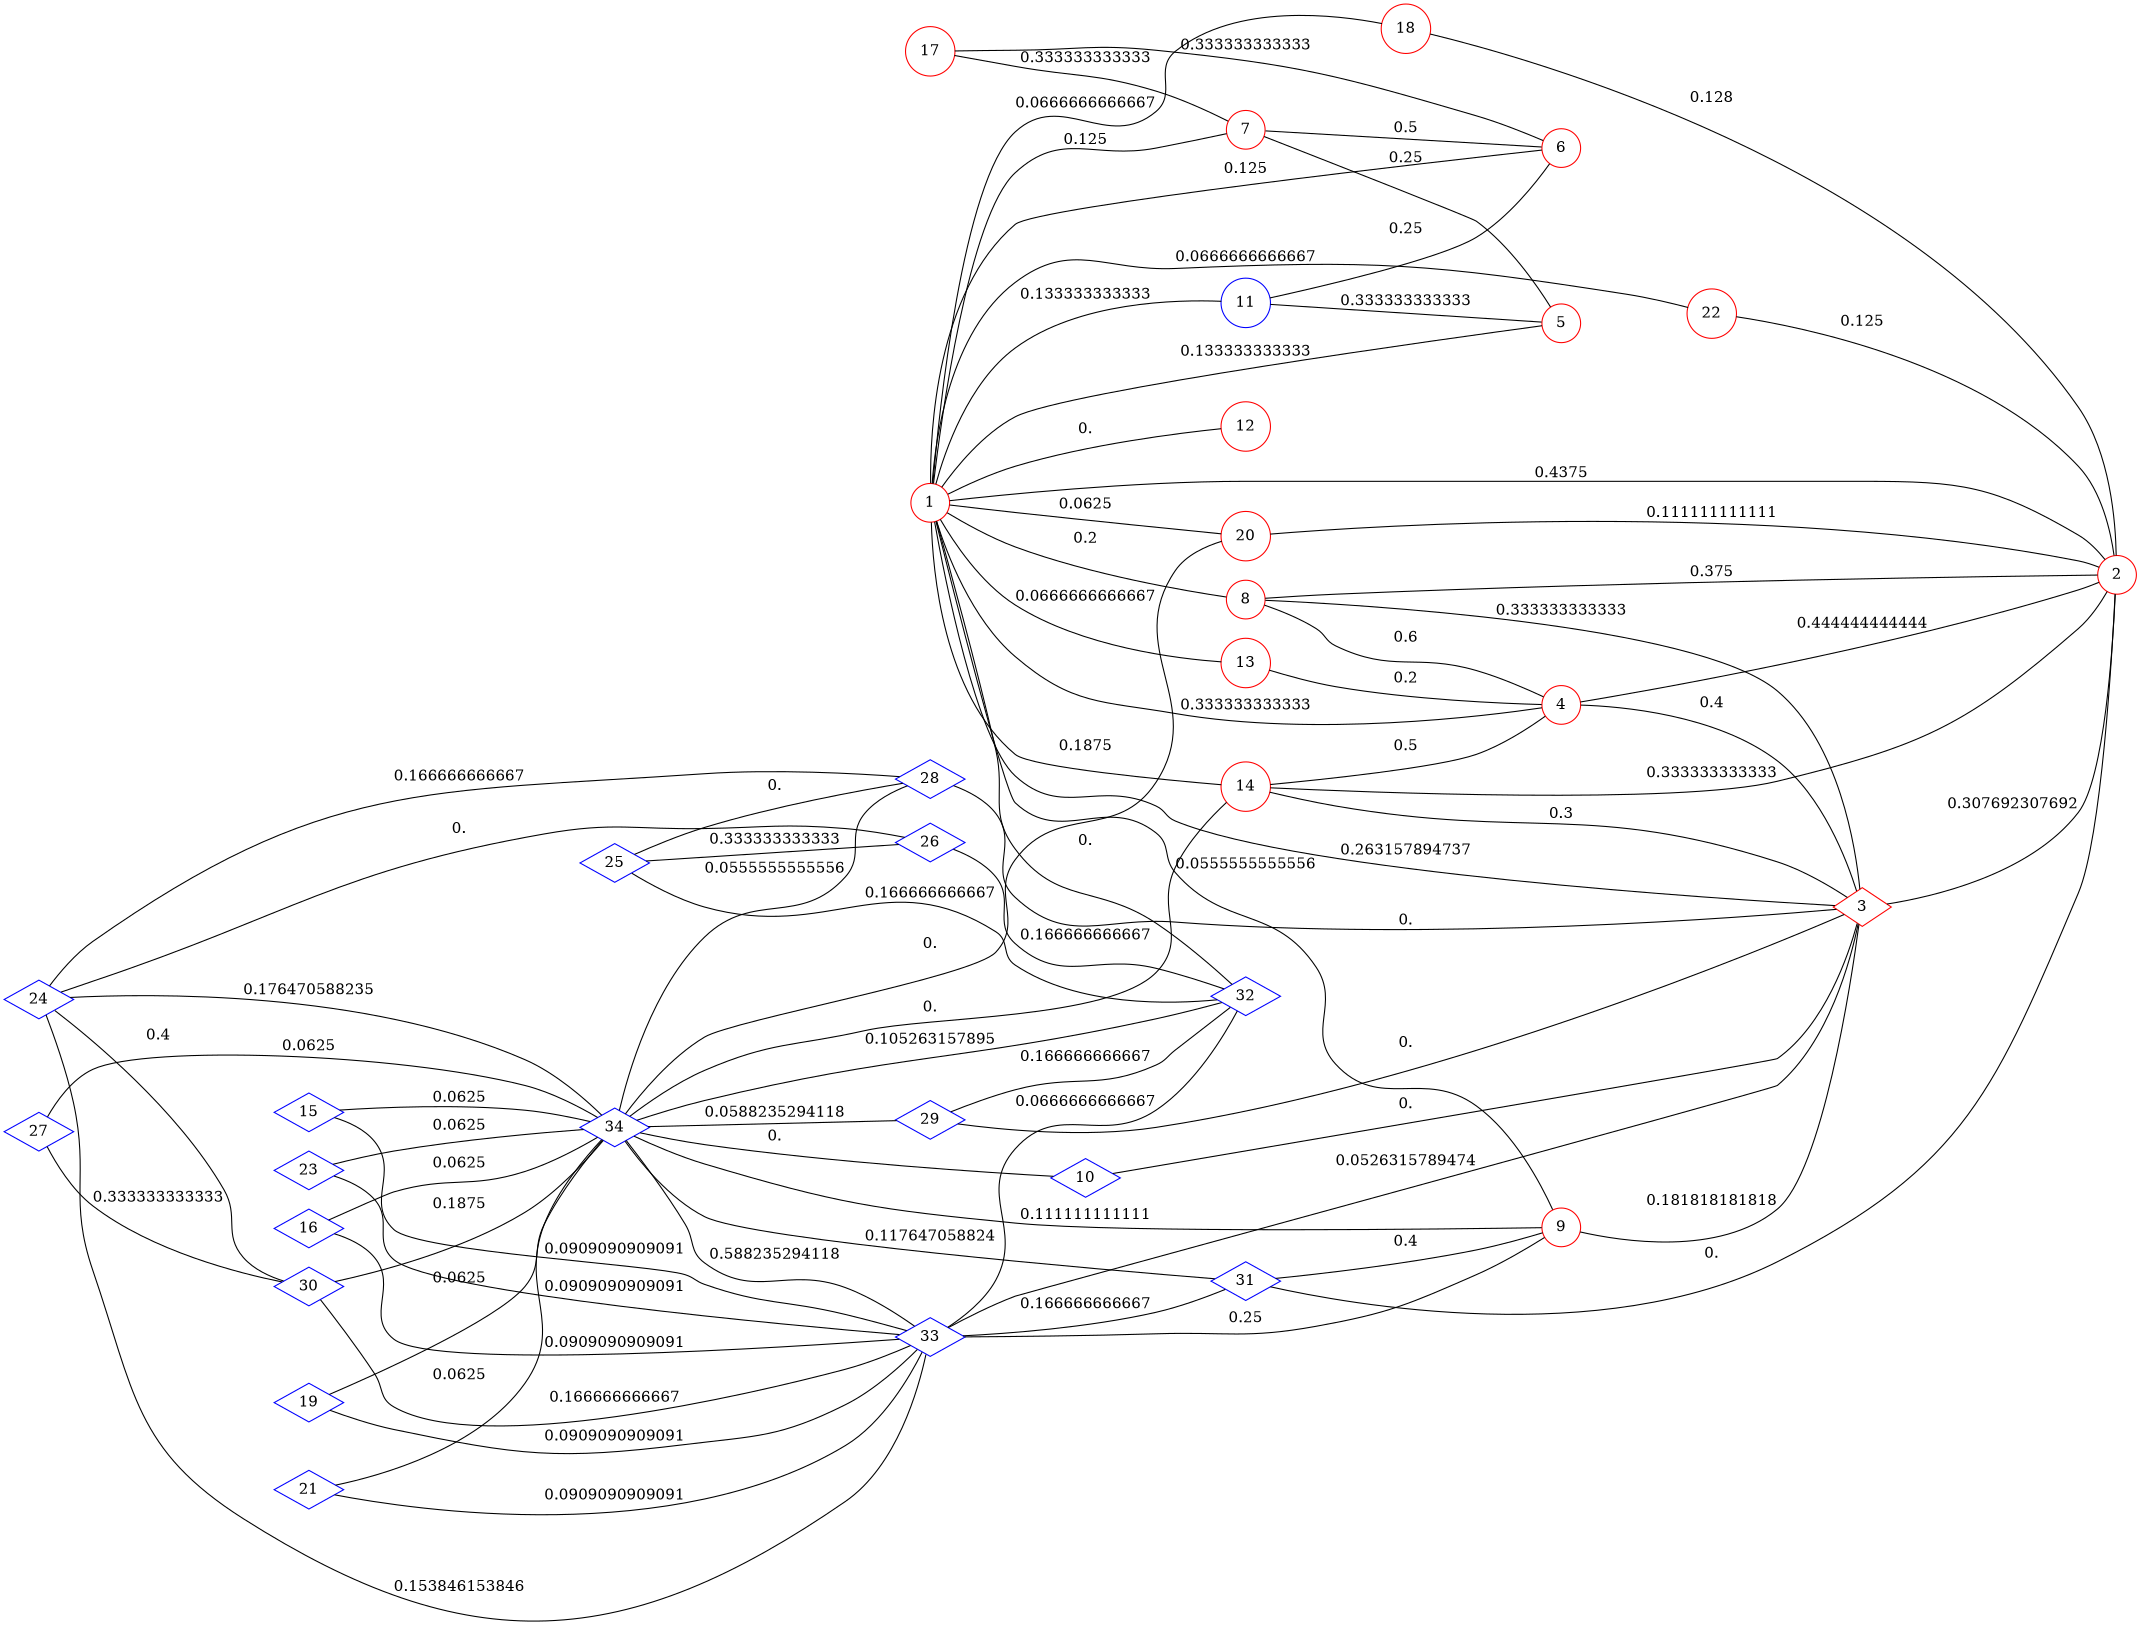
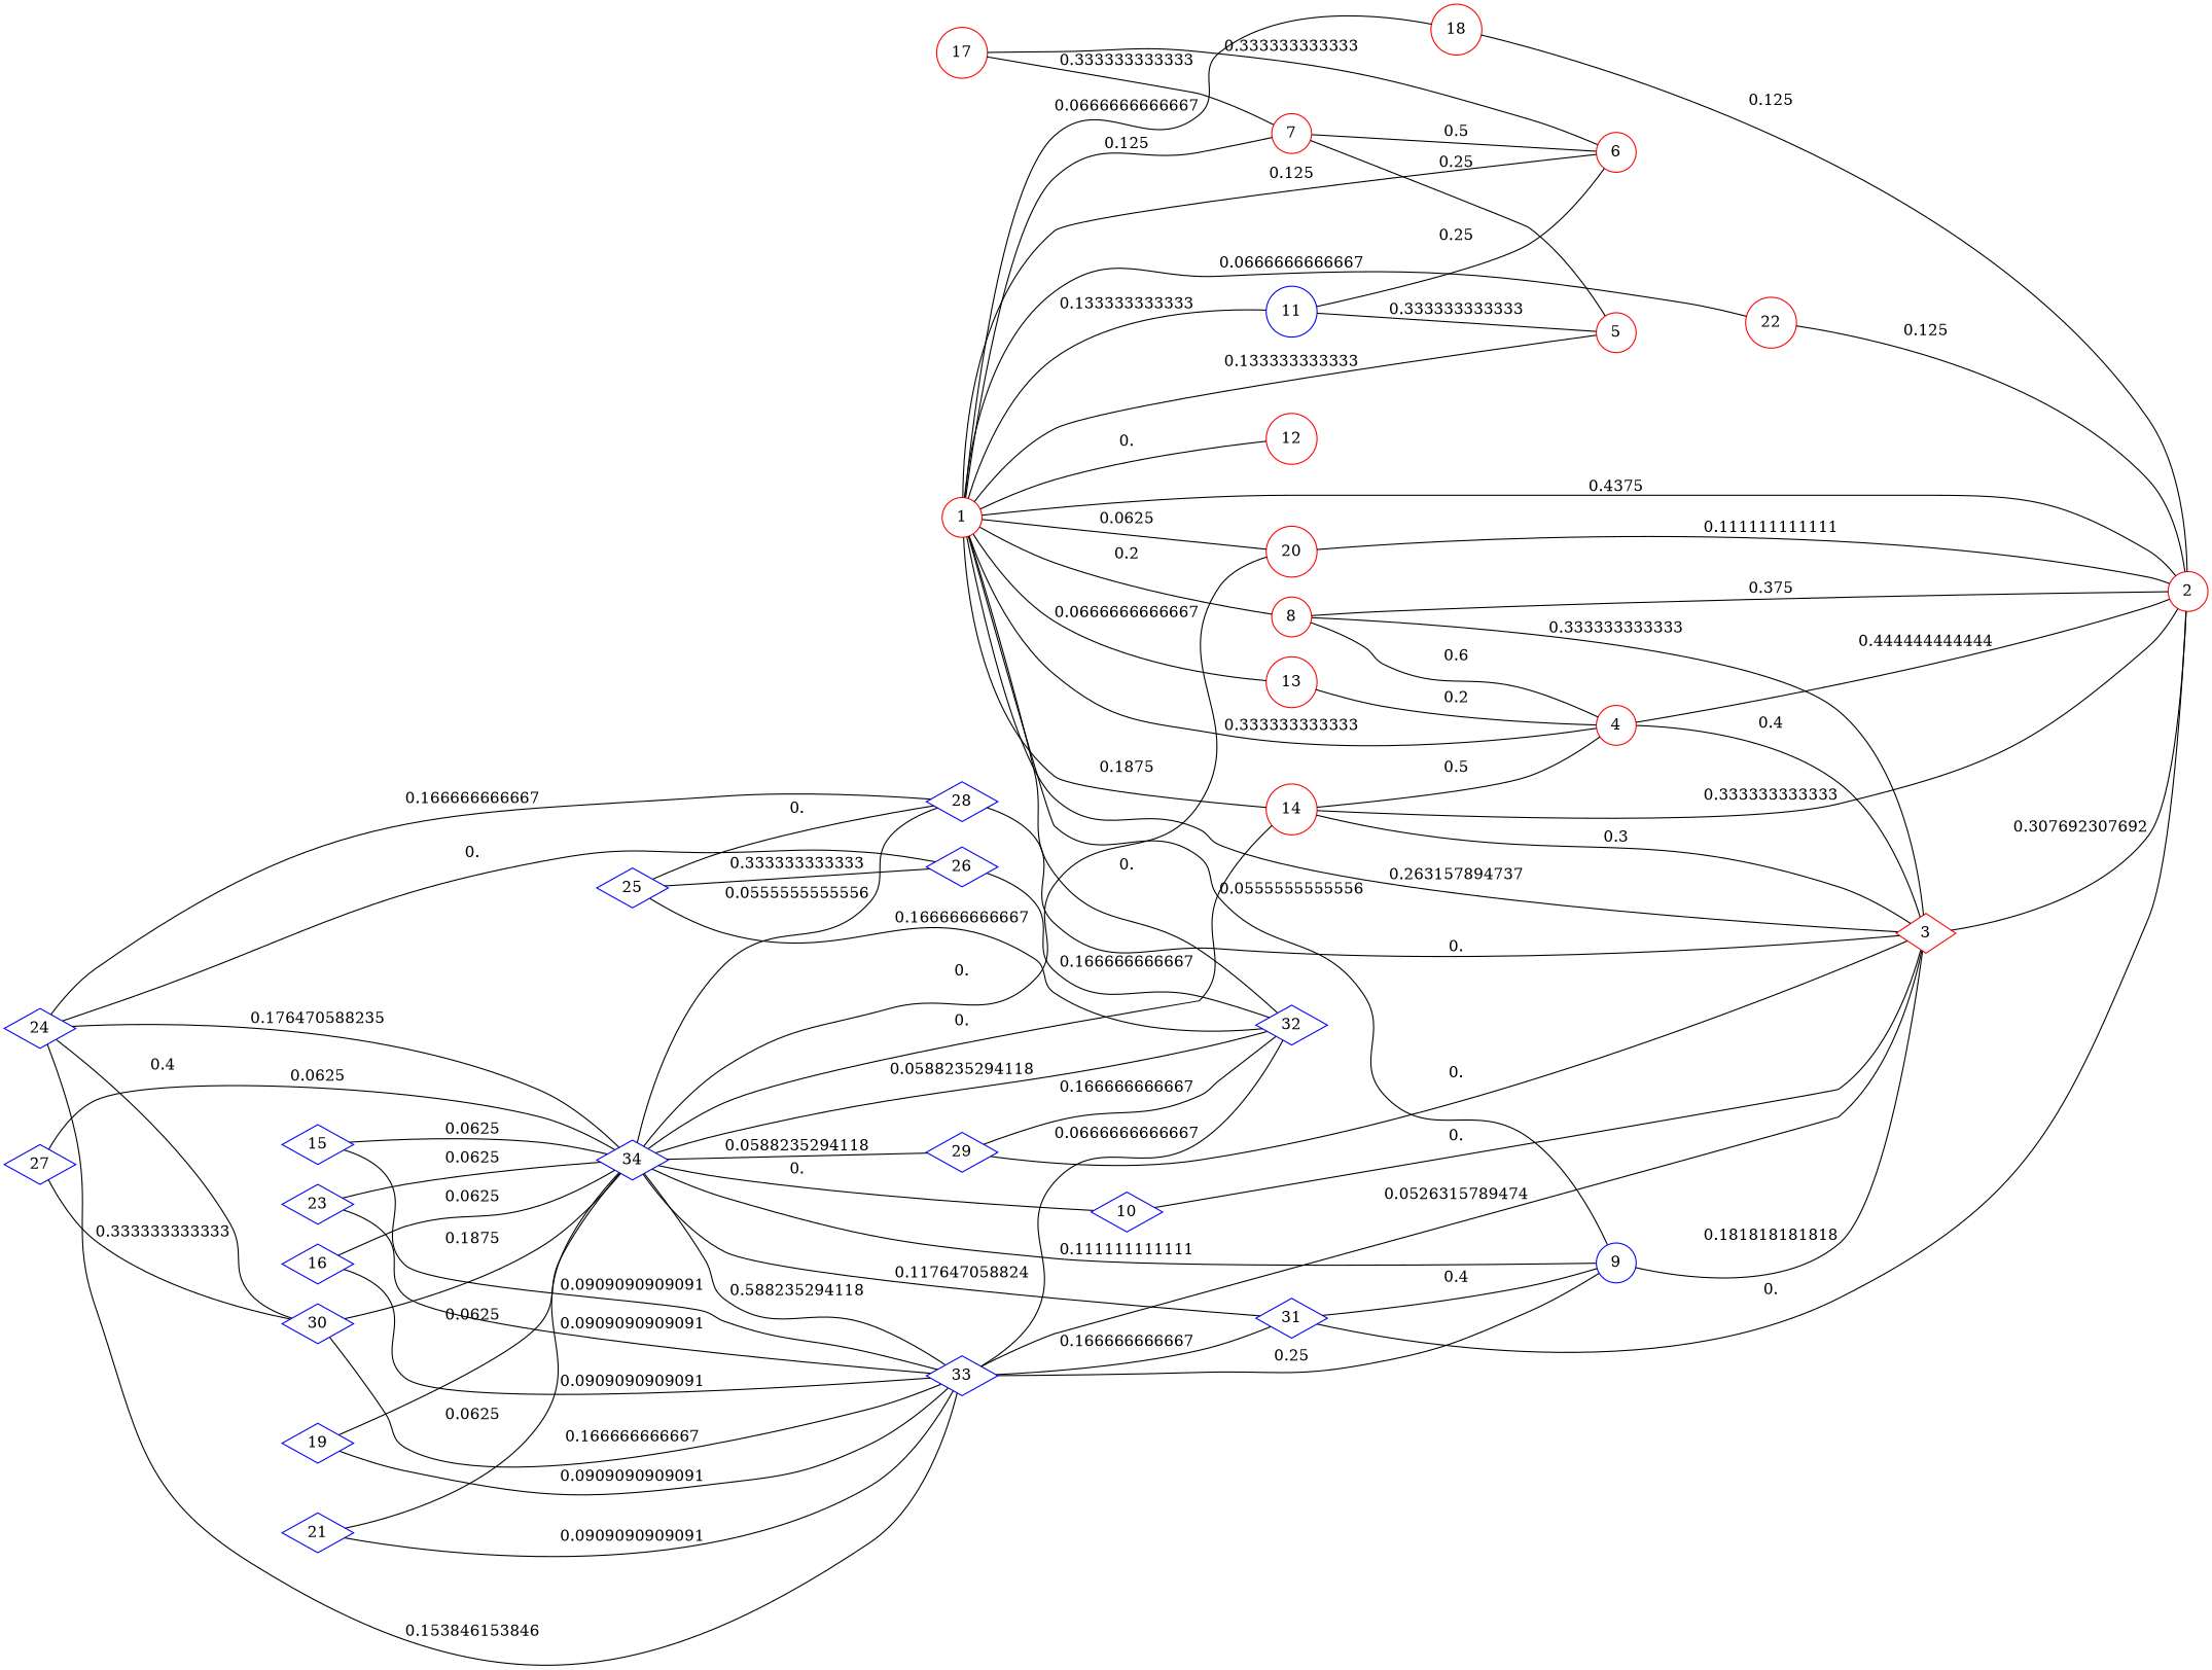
  graph {
    rankdir=LR
    node [color="#0000FF" shape=diamond]
    n1 [color="#FF0000" label=2 shape=circle]
    n2 [color="#FF0000" label=3]
    n3 [color="#FF0000" label=4 shape=circle]
    n4 [color="#FF0000" label=5 shape=circle]
    n5 [color="#FF0000" label=6 shape=circle]
    n6 [color="#FF0000" label=7 shape=circle]
    n7 [color="#FF0000" label=8 shape=circle]
-   n8 [color="#FF0000" label=9 shape=circle]
+   n8 [label=9 shape=circle]
    n9 [label=11 shape=circle]
    n10 [color="#FF0000" label=12 shape=circle]
    n11 [color="#FF0000" label=13 shape=circle]
    n12 [color="#FF0000" label=14 shape=circle]
    n13 [color="#FF0000" label=18 shape=circle]
    n14 [color="#FF0000" label=20 shape=circle]
    n15 [color="#FF0000" label=22 shape=circle]
    n16 [label=32]
    n17 [color="#FF0000" label=1 shape=circle]
    n18 [label=31]
    n19 [label=10]
    n20 [label=28]
    n21 [label=29]
    n22 [label=33]
    n23 [color="#FF0000" label=17 shape=circle]
    n24 [label=34]
    n25 [label=15]
    n26 [label=16]
    n27 [label=19]
    n28 [label=21]
    n29 [label=23]
    n30 [label=26]
    n31 [label=30]
    n32 [label=24]
    n33 [label=25]
    n34 [label=27]
    n2 -- n1 [label=0.307692307692]
    n3 -- n1 [label=0.444444444444]
    n3 -- n2 [label=0.4]
    n6 -- n4 [label=0.25]
    n6 -- n5 [label=0.5]
    n7 -- n1 [label=0.375]
    n7 -- n2 [label=0.333333333333]
    n7 -- n3 [label=0.6]
    n8 -- n2 [label=0.181818181818]
    n9 -- n4 [label=0.333333333333]
    n9 -- n5 [label=0.25]
    n11 -- n3 [label=0.2]
    n12 -- n1 [label=0.333333333333]
    n12 -- n2 [label=0.3]
    n12 -- n3 [label=0.5]
-   n13 -- n1 [label=0.128]
+   n13 -- n1 [label=0.125]
    n14 -- n1 [label=0.111111111111]
    n15 -- n1 [label=0.125]
    n17 -- n1 [label=0.4375]
    n17 -- n2 [label=0.263157894737]
    n17 -- n3 [label=0.333333333333]
    n17 -- n4 [label=0.133333333333]
    n17 -- n5 [label=0.125]
    n17 -- n6 [label=0.125]
    n17 -- n7 [label=0.2]
    n17 -- n8 [label=0.0555555555556]
    n17 -- n9 [label=0.133333333333]
    n17 -- n10 [label=0.]
    n17 -- n11 [label=0.0666666666667]
    n17 -- n12 [label=0.1875]
    n17 -- n13 [label=0.0666666666667]
    n17 -- n14 [label=0.0625]
    n17 -- n15 [label=0.0666666666667]
    n17 -- n16 [label=0.]
    n18 -- n1 [label=0.]
    n18 -- n8 [label=0.4]
    n19 -- n2 [label=0.]
    n20 -- n2 [label=0.]
    n21 -- n2 [label=0.]
    n21 -- n16 [label=0.166666666667]
    n22 -- n2 [label=0.0526315789474]
    n22 -- n8 [label=0.25]
    n22 -- n16 [label=0.0666666666667]
    n22 -- n18 [label=0.166666666667]
    n23 -- n5 [label=0.333333333333]
    n23 -- n6 [label=0.333333333333]
    n24 -- n8 [label=0.111111111111]
    n24 -- n12 [label=0.]
    n24 -- n14 [label=0.]
-   n24 -- n16 [label=0.105263157895]
+   n24 -- n16 [label=0.0588235294118]
    n24 -- n18 [label=0.117647058824]
    n24 -- n19 [label=0.]
    n24 -- n20 [label=0.0555555555556]
    n24 -- n21 [label=0.0588235294118]
    n24 -- n22 [label=0.588235294118]
    n25 -- n22 [label=0.0909090909091]
    n25 -- n24 [label=0.0625]
    n26 -- n22 [label=0.0909090909091]
    n26 -- n24 [label=0.0625]
    n27 -- n22 [label=0.0909090909091]
    n27 -- n24 [label=0.0625]
    n28 -- n22 [label=0.0909090909091]
    n28 -- n24 [label=0.0625]
    n29 -- n22 [label=0.0909090909091]
    n29 -- n24 [label=0.0625]
    n30 -- n16 [label=0.166666666667]
    n31 -- n22 [label=0.166666666667]
    n31 -- n24 [label=0.1875]
    n32 -- n20 [label=0.166666666667]
    n32 -- n22 [label=0.153846153846]
    n32 -- n24 [label=0.176470588235]
    n32 -- n30 [label=0.]
    n32 -- n31 [label=0.4]
    n33 -- n16 [label=0.166666666667]
    n33 -- n20 [label=0.]
    n33 -- n30 [label=0.333333333333]
    n34 -- n24 [label=0.0625]
    n34 -- n31 [label=0.333333333333]
  }
